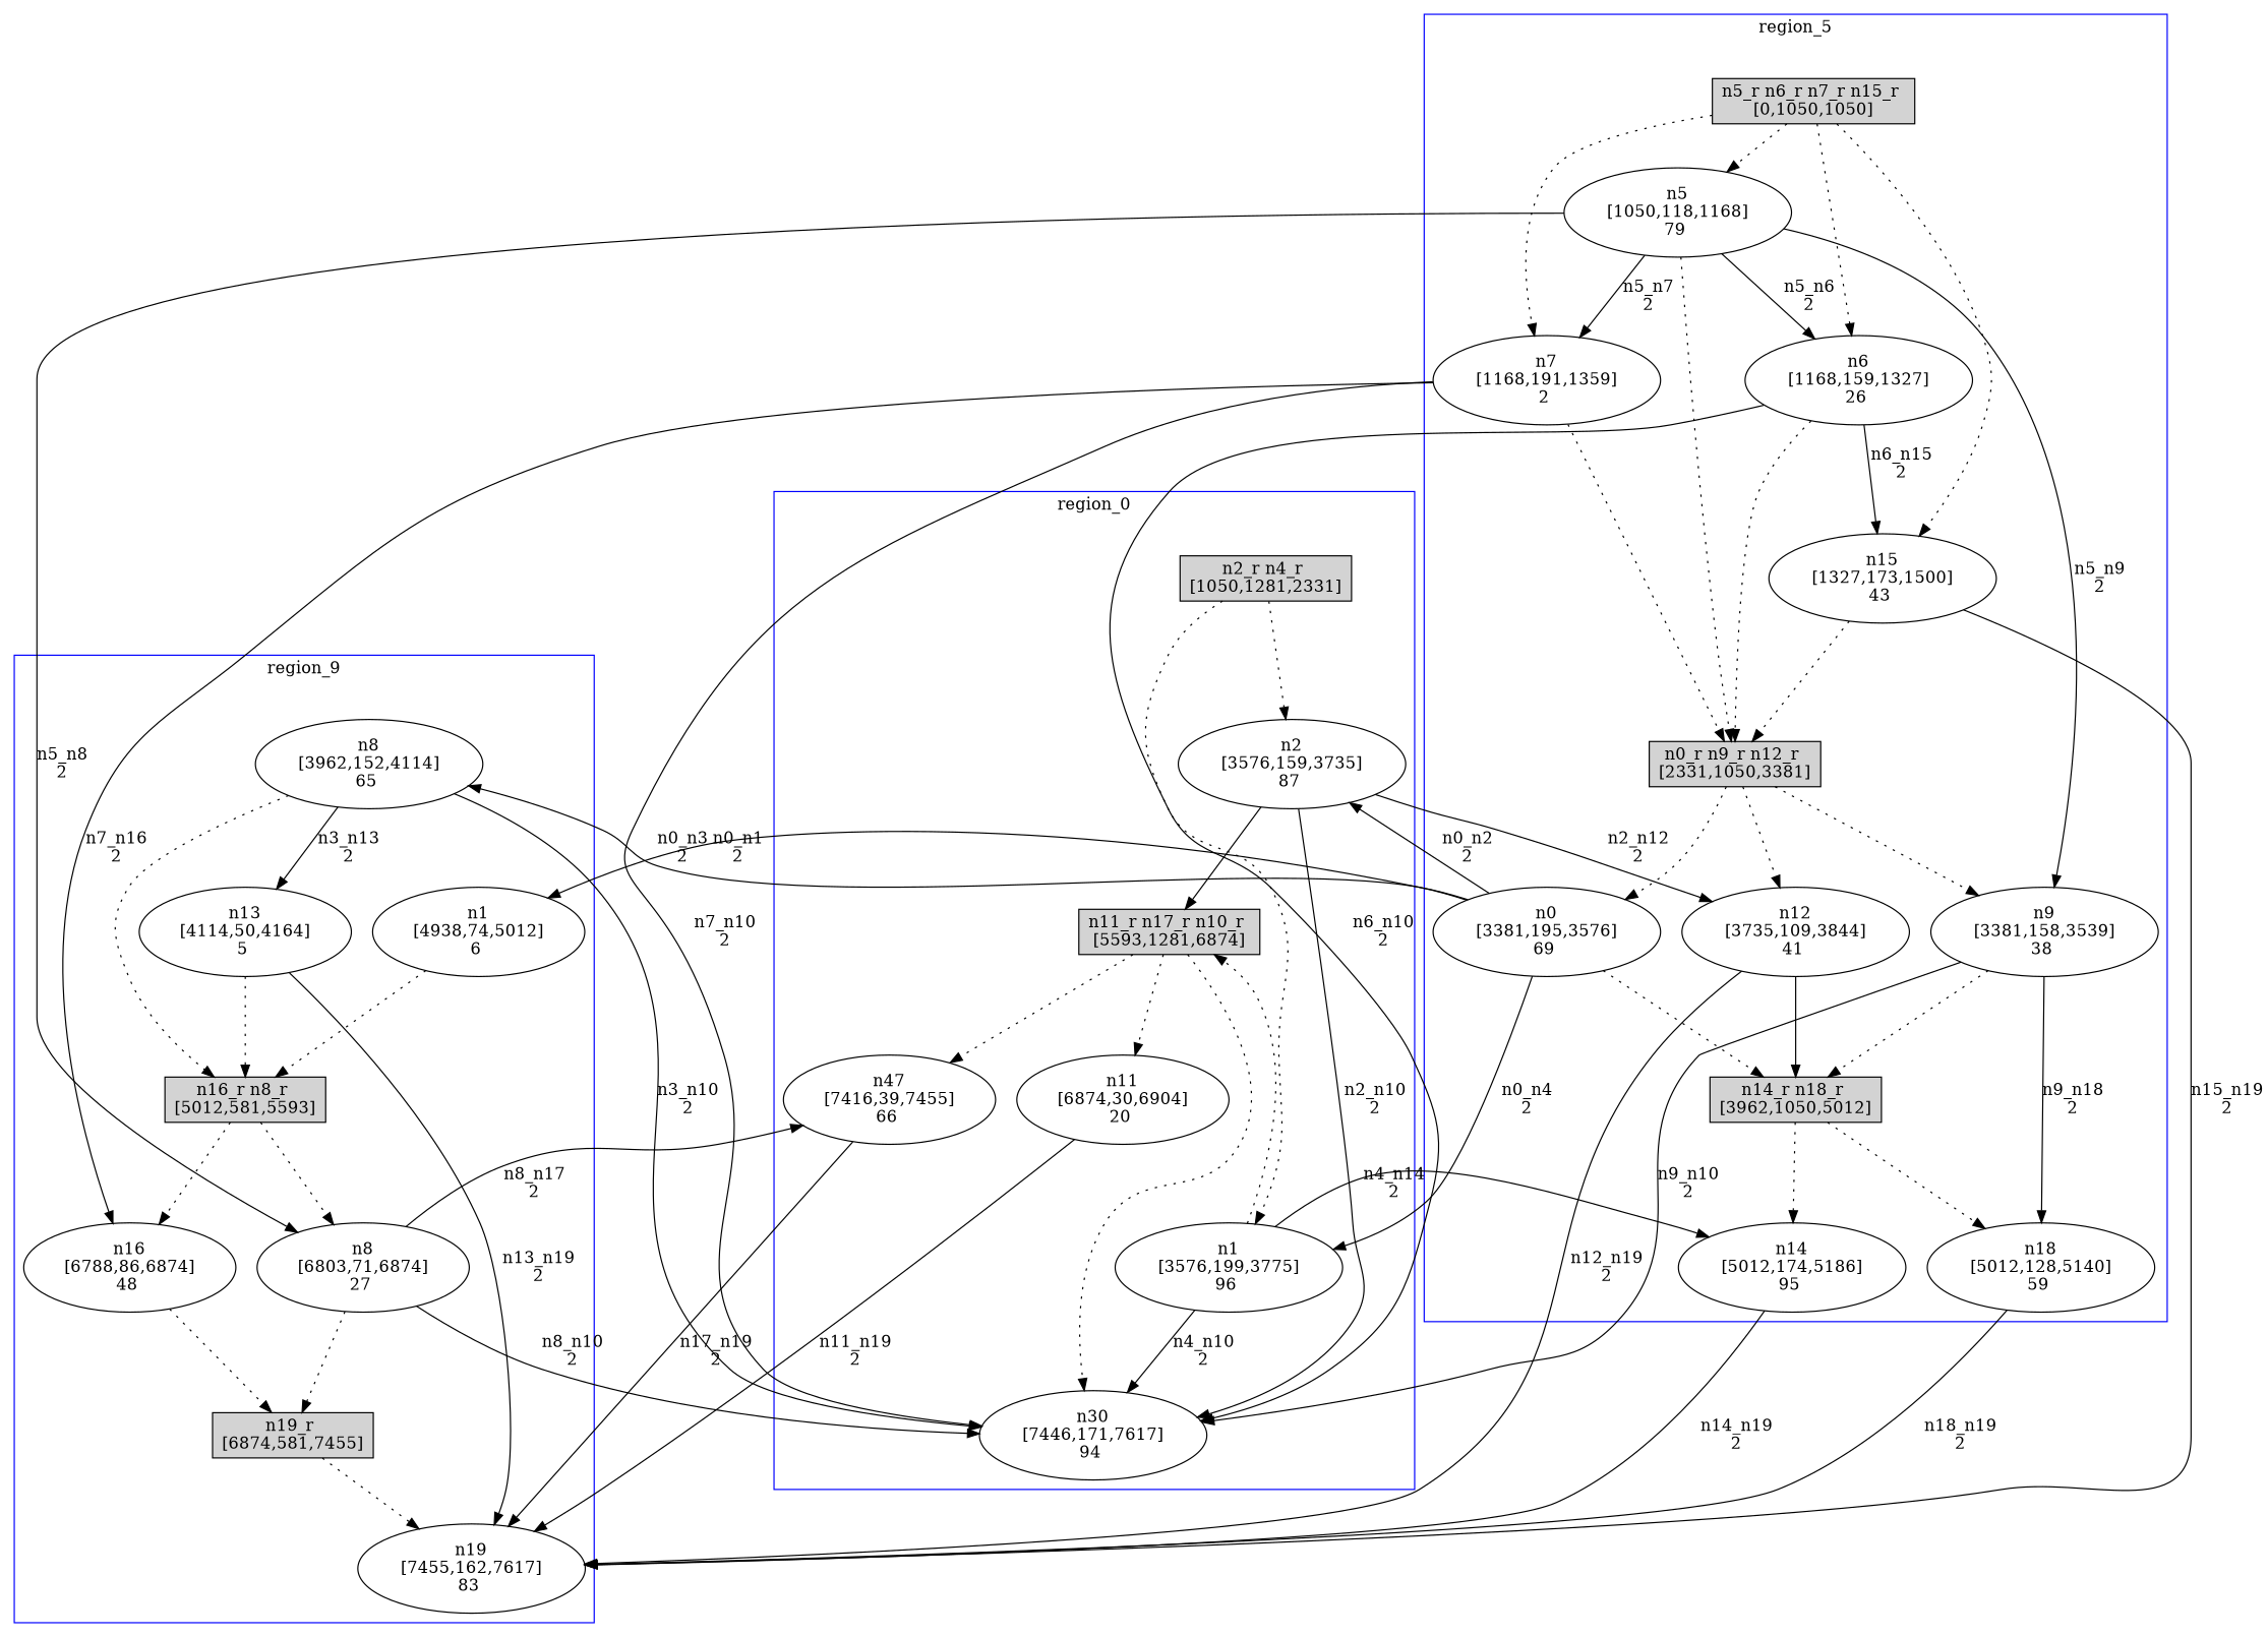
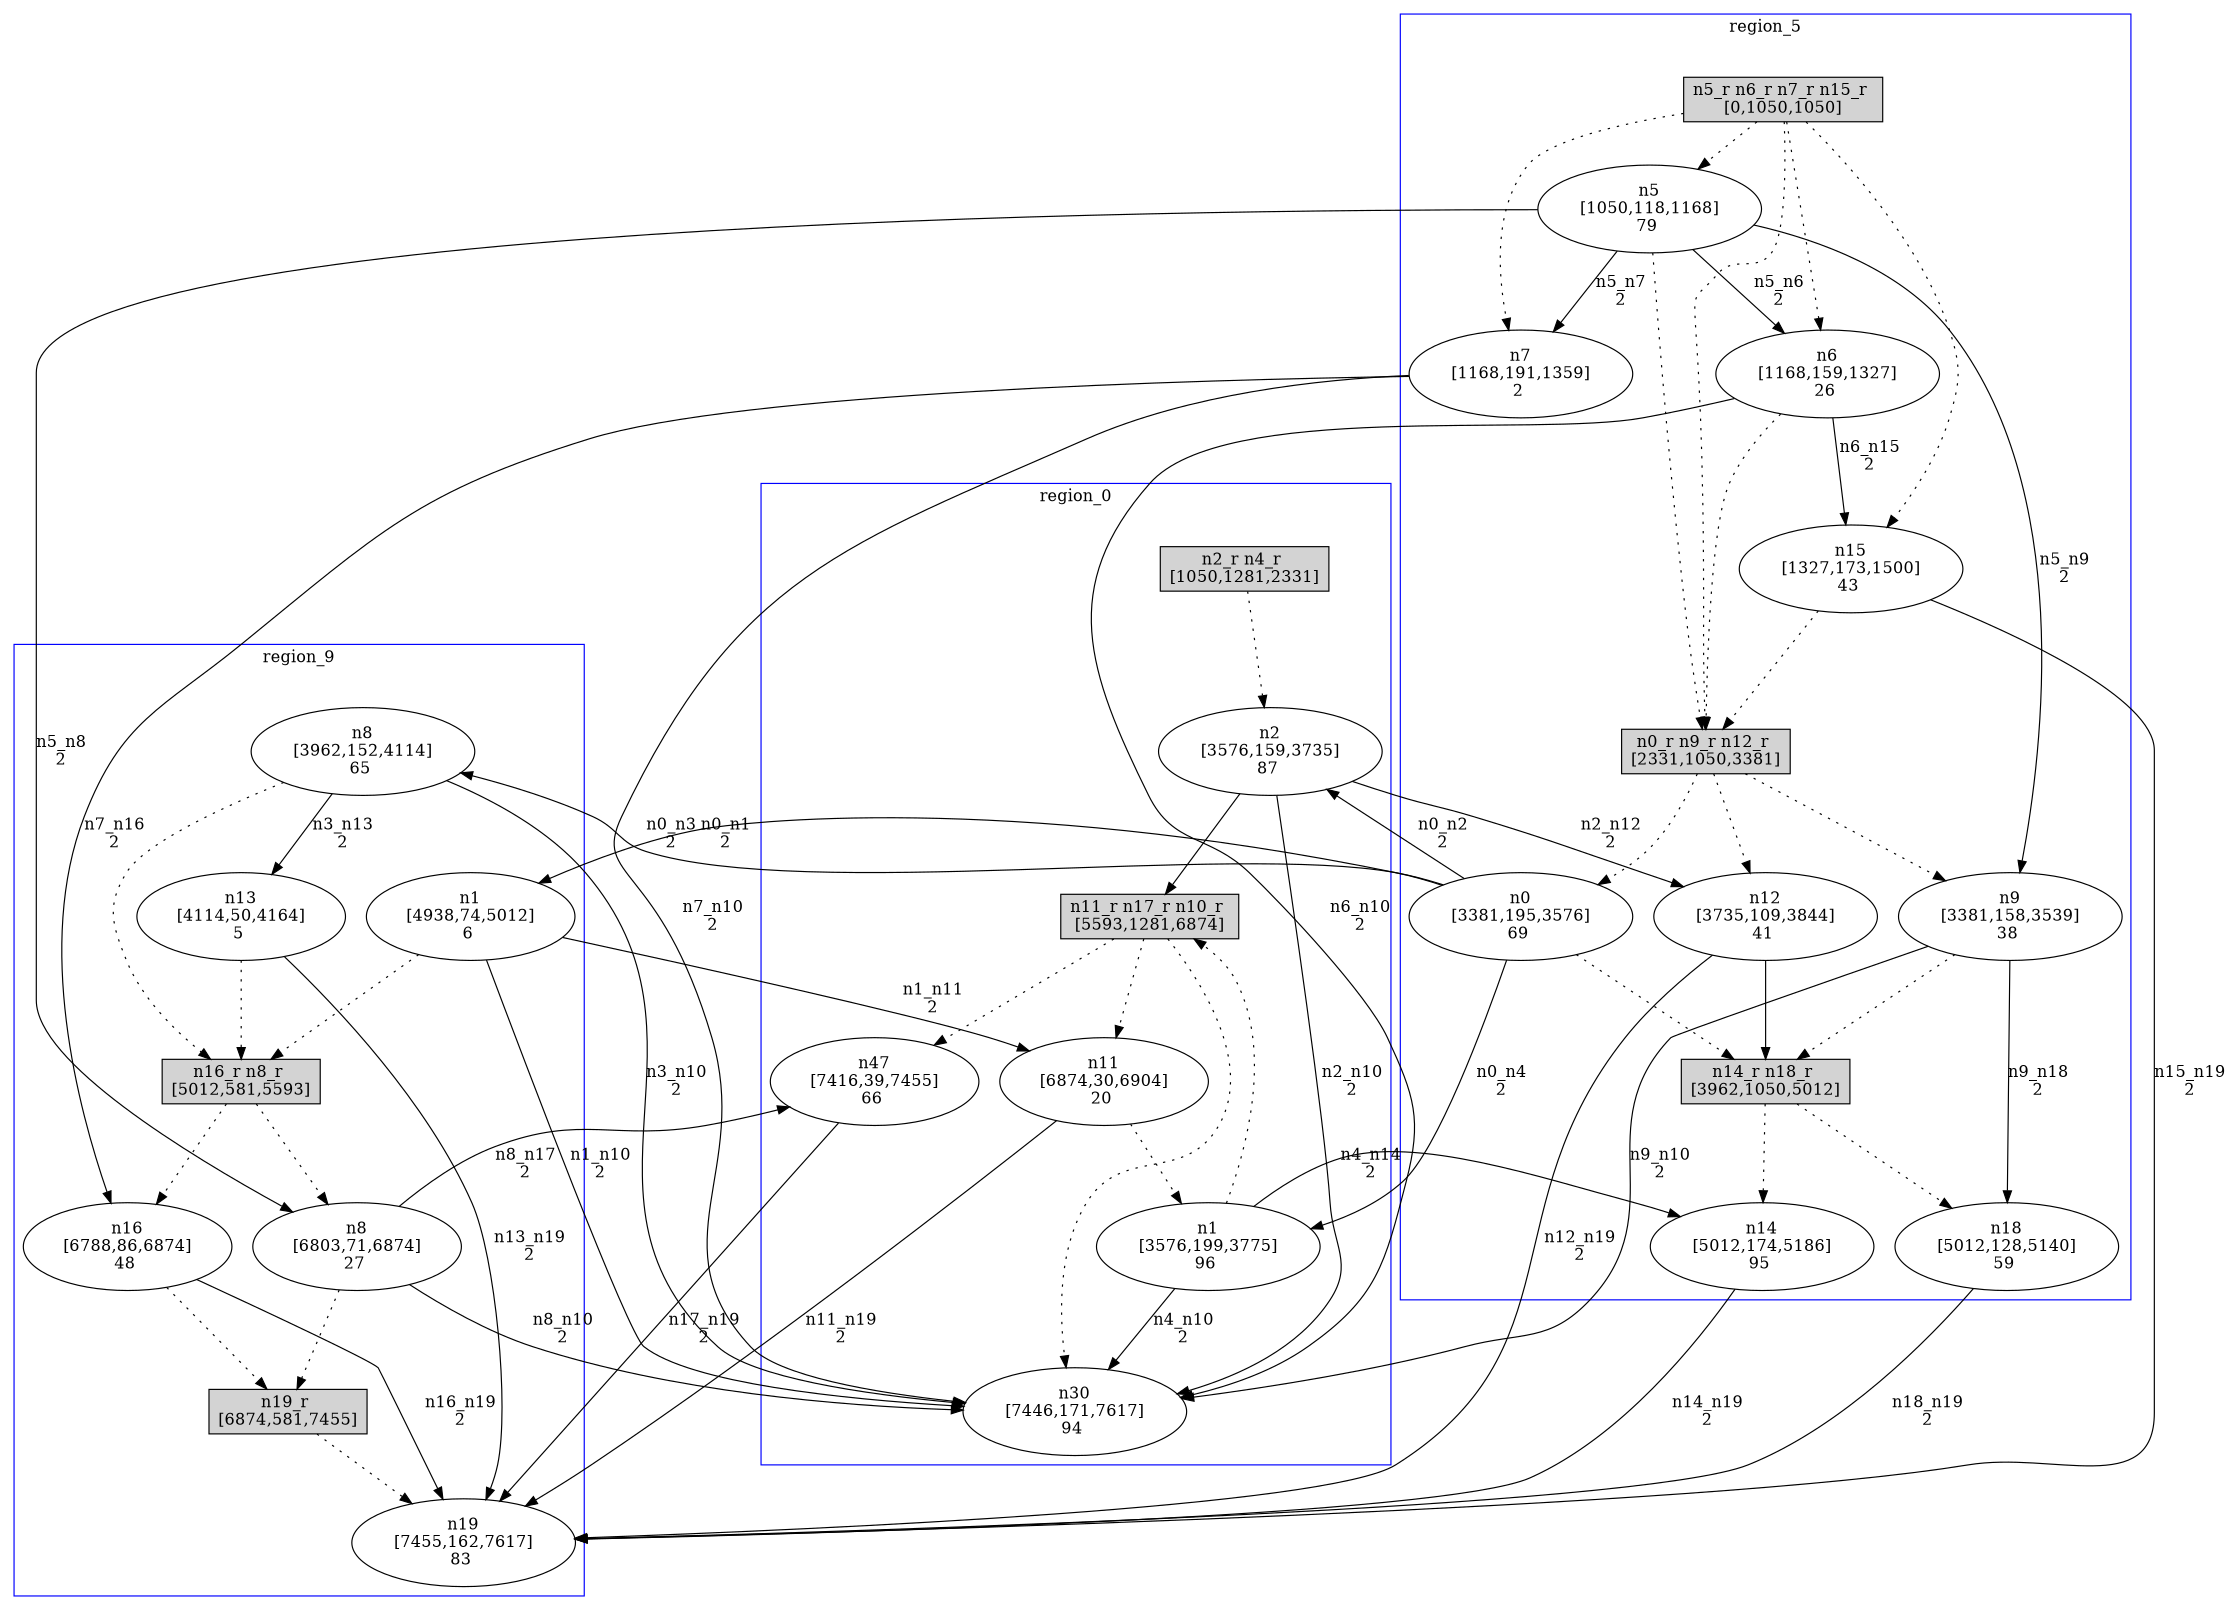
  digraph {
    n1 [label="n2_r n4_r \n[1050,1281,2331]" shape=box style=filled]
    n2 [label="n2\n[3576,159,3735]\n87 "]
    n3 [label="n1\n[3576,199,3775]\n96 "]
    n4 [label="n11_r n17_r n10_r \n[5593,1281,6874]" shape=box style=filled]
    n5 [label="n11\n[6874,30,6904]\n20 "]
    n6 [label="n47\n[7416,39,7455]\n66 "]
    n7 [label="n30\n[7446,171,7617]\n94 "]
    n8 [label="n8\n[3962,152,4114]\n65 "]
    n9 [label="n13\n[4114,50,4164]\n5 "]
    n10 [label="n1\n[4938,74,5012]\n6 "]
    n11 [label="n16_r n8_r \n[5012,581,5593]" shape=box style=filled]
    n12 [label="n16\n[6788,86,6874]\n48 "]
    n13 [label="n8\n[6803,71,6874]\n27 "]
    n14 [label="n19_r \n[6874,581,7455]" shape=box style=filled]
    n15 [label="n19\n[7455,162,7617]\n83 "]
    n16 [label="n5_r n6_r n7_r n15_r \n[0,1050,1050]" shape=box style=filled]
    n17 [label="n5\n[1050,118,1168]\n79 "]
    n18 [label="n6\n[1168,159,1327]\n26 "]
    n19 [label="n7\n[1168,191,1359]\n2 "]
    n20 [label="n15\n[1327,173,1500]\n43 "]
    n21 [label="n0_r n9_r n12_r \n[2331,1050,3381]" shape=box style=filled]
    n22 [label="n0\n[3381,195,3576]\n69 "]
    n23 [label="n9\n[3381,158,3539]\n38 "]
    n24 [label="n12\n[3735,109,3844]\n41 "]
    n25 [label="n14_r n18_r \n[3962,1050,5012]" shape=box style=filled]
    n26 [label="n14\n[5012,174,5186]\n95 "]
    n27 [label="n18\n[5012,128,5140]\n59 "]
    subgraph cluster_1 {
      color=blue
      label=region_0
      stytle=filled
      n1
      n2
      n3
      n4
      n5
      n6
      n7
    }
    subgraph cluster_2 {
      color=blue
      label=region_9
      stytle=filled
      n8
      n9
      n10
      n11
      n12
      n13
      n14
      n15
    }
    subgraph cluster_3 {
      color=blue
      label=region_5
      stytle=filled
      n16
      n17
      n18
      n19
      n20
      n21
      n22
      n23
      n24
      n25
      n26
      n27
    }
    n1 -> n2 [style=dotted]
-   n1 -> n3 [style=dotted]
+   n5 -> n3 [style=dotted]
    n2 -> n4 [style=solid]
    n2 -> n7 [label="n2_n10\n2"]
    n2 -> n24 [label="n2_n12\n2"]
    n3 -> n4 [style=dotted]
    n3 -> n7 [label="n4_n10\n2"]
    n3 -> n26 [label="n4_n14\n2"]
    n4 -> n5 [style=dotted]
    n4 -> n6 [style=dotted]
    n4 -> n7 [style=dotted]
    n5 -> n15 [label="n11_n19\n2"]
    n6 -> n15 [label="n17_n19\n2"]
    n8 -> n7 [label="n3_n10\n2"]
    n8 -> n9 [label="n3_n13\n2"]
    n8 -> n11 [style=dotted]
    n9 -> n11 [style=dotted]
    n9 -> n15 [label="n13_n19\n2"]
+   n10 -> n5 [label="n1_n11\n2"]
+   n10 -> n7 [label="n1_n10\n2"]
    n10 -> n11 [style=dotted]
    n11 -> n12 [style=dotted]
    n11 -> n13 [style=dotted]
    n12 -> n14 [style=dotted]
+   n12 -> n15 [label="n16_n19\n2"]
    n13 -> n6 [label="n8_n17\n2"]
    n13 -> n7 [label="n8_n10\n2"]
    n13 -> n14 [style=dotted]
    n14 -> n15 [style=dotted]
    n16 -> n17 [style=dotted]
    n16 -> n18 [style=dotted]
    n16 -> n19 [style=dotted]
    n16 -> n20 [style=dotted]
    n17 -> n13 [label="n5_n8\n2"]
    n17 -> n18 [label="n5_n6\n2"]
    n17 -> n19 [label="n5_n7\n2"]
    n17 -> n21 [style=dotted]
    n17 -> n23 [label="n5_n9\n2"]
    n18 -> n7 [label="n6_n10\n2"]
    n18 -> n20 [label="n6_n15\n2"]
    n18 -> n21 [style=dotted]
    n19 -> n7 [label="n7_n10\n2"]
    n19 -> n12 [label="n7_n16\n2"]
-   n19 -> n21 [style=dotted]
+   n16 -> n21 [style=dotted]
    n20 -> n15 [label="n15_n19\n2"]
    n20 -> n21 [style=dotted]
    n21 -> n22 [style=dotted]
    n21 -> n23 [style=dotted]
    n21 -> n24 [style=dotted]
    n22 -> n2 [label="n0_n2\n2"]
    n22 -> n3 [label="n0_n4\n2"]
    n22 -> n8 [label="n0_n3\n2"]
    n22 -> n10 [label="n0_n1\n2"]
    n22 -> n25 [style=dotted]
    n23 -> n7 [label="n9_n10\n2"]
    n23 -> n25 [style=dotted]
    n23 -> n27 [label="n9_n18\n2"]
    n24 -> n15 [label="n12_n19\n2"]
    n24 -> n25 [style=solid]
    n25 -> n26 [style=dotted]
    n25 -> n27 [style=dotted]
    n26 -> n15 [label="n14_n19\n2"]
    n27 -> n15 [label="n18_n19\n2"]
  }
